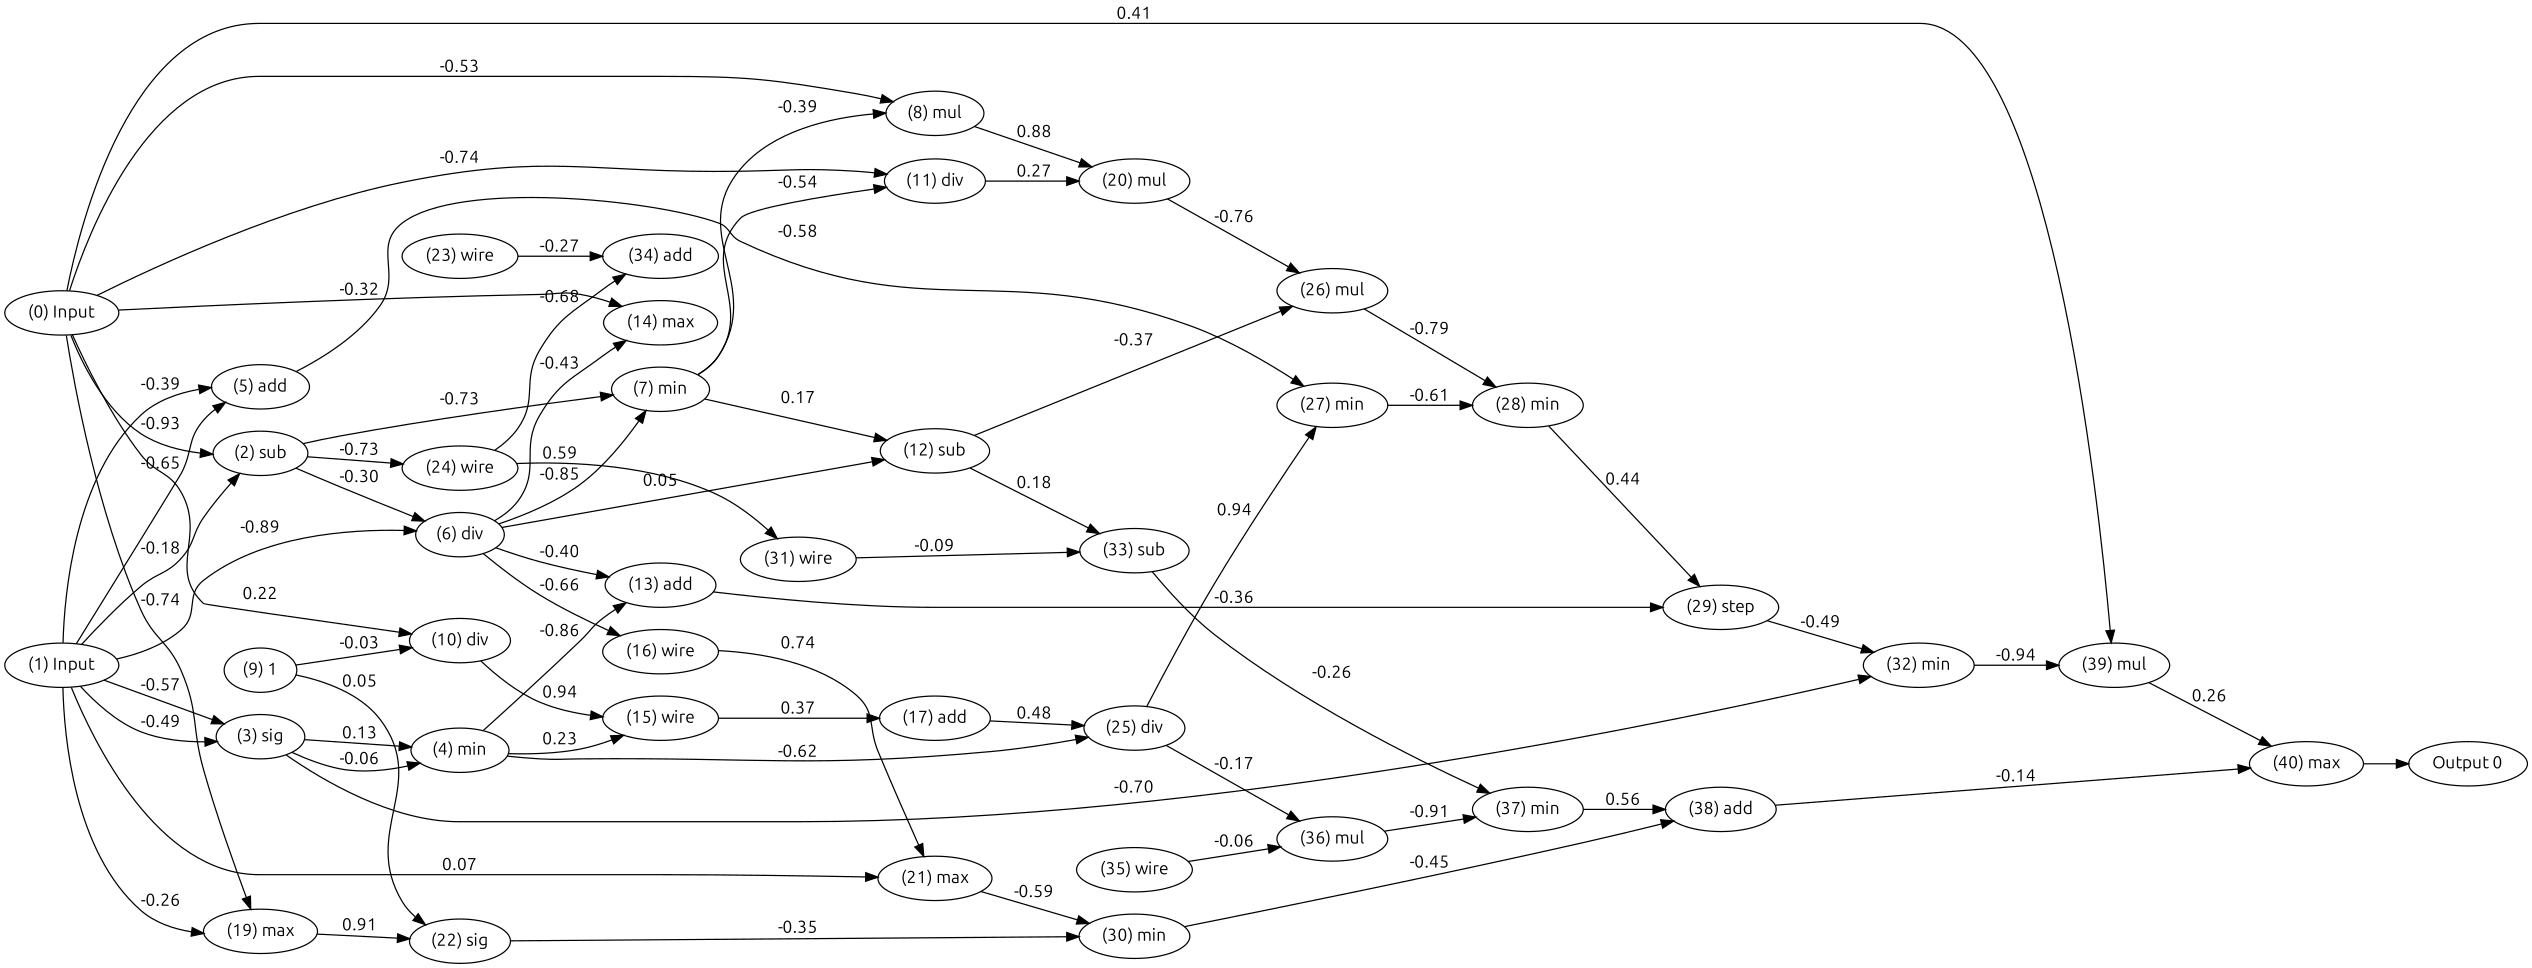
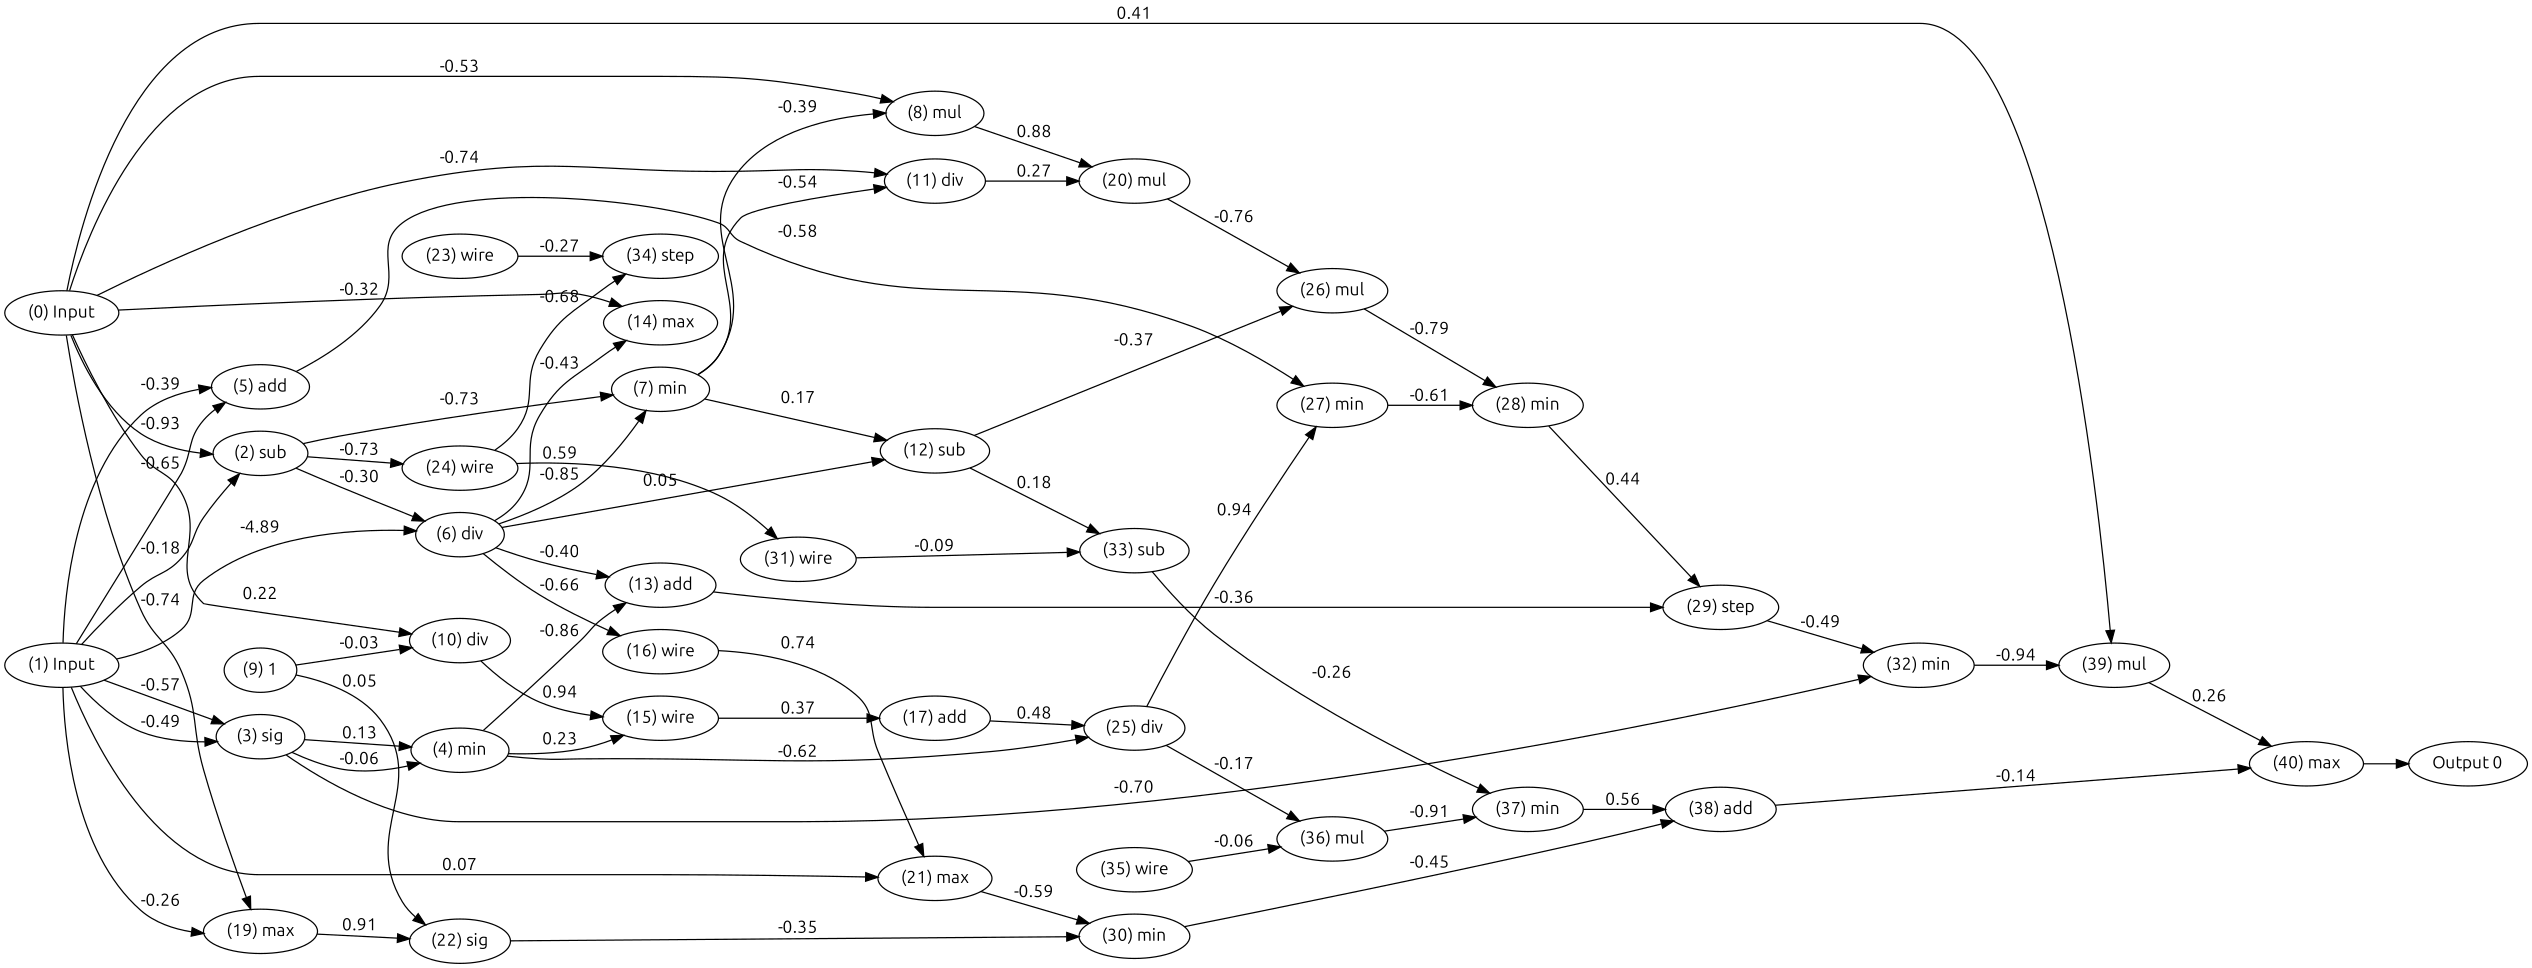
  digraph {
    fontname=Ubuntu
    rankdir=LR
    node [color=black fontcolor=black fontname=Ubuntu labelfontcolor=black]
    edge [bold=true color=black fontcolor=black fontname=Ubuntu labelfontcolor=black]
    n1 [label="(0) Input"]
    n2 [label="(1) Input"]
    n3 [label="Output 0"]
    n4 [label="(2) sub"]
    n5 [label="(8) mul"]
    n6 [label="(10) div"]
    n7 [label="(11) div"]
    n8 [label="(14) max"]
    n9 [label="(19) max"]
    n10 [label="(39) mul"]
    n11 [label="(3) sig"]
    n12 [label="(5) add"]
    n13 [label="(6) div"]
    n14 [label="(21) max"]
    n15 [label="(7) min"]
    n16 [label="(24) wire"]
    n17 [label="(20) mul"]
    n18 [label="(15) wire"]
    n19 [label="(22) sig"]
    n20 [label="(40) max"]
    n21 [label="(4) min"]
    n22 [label="(32) min"]
    n23 [label="(27) min"]
    n24 [label="(13) add"]
    n25 [label="(12) sub"]
    n26 [label="(16) wire"]
    n27 [label="(30) min"]
-   n28 [label="(34) add"]
+   n28 [label="(34) step"]
    n29 [label="(31) wire"]
    n30 [label="(25) div"]
    n31 [label="(29) step"]
    n32 [label="(17) add"]
    n33 [label="(36) mul"]
    n34 [label="(28) min"]
    n35 [label="(26) mul"]
    n36 [label="(33) sub"]
    n37 [label="(9) 1"]
    n38 [label="(37) min"]
    n39 [label="(23) wire"]
    n40 [label="(38) add"]
    n41 [label="(35) wire"]
    subgraph sub_1 {
      rank=source
      n1
      n2
    }
    subgraph sub_2 {
      rank=max
      n3
    }
    n1 -> n4 [label=-0.93]
    n1 -> n5 [label=-0.53]
    n1 -> n6 [label=0.22]
    n1 -> n7 [label=-0.74]
    n1 -> n8 [label=-0.32]
    n1 -> n9 [label=-0.74]
    n1 -> n10 [label=0.41]
    n2 -> n4 [label=-0.18]
    n2 -> n9 [label=-0.26]
    n2 -> n11 [label=-0.57]
    n2 -> n11 [label=-0.49]
    n2 -> n12 [label=-0.39]
    n2 -> n12 [label=-0.65]
-   n2 -> n13 [label=-0.89]
+   n2 -> n13 [label=-4.89]
    n2 -> n14 [label=0.07]
    n4 -> n13 [label=-0.30]
    n4 -> n15 [label=-0.73]
    n4 -> n16 [label=-0.73]
    n5 -> n17 [label=0.88]
    n6 -> n18 [label=0.94]
    n7 -> n17 [label=0.27]
    n9 -> n19 [label=0.91]
    n10 -> n20 [label=0.26]
    n11 -> n21 [label=0.13]
    n11 -> n21 [label=-0.06]
    n11 -> n22 [label=-0.70]
    n12 -> n23 [label=-0.58]
    n13 -> n8 [label=-0.43]
    n13 -> n15 [label=-0.85]
    n13 -> n24 [label=-0.40]
    n13 -> n25 [label=0.05]
    n13 -> n26 [label=-0.66]
    n14 -> n27 [label=-0.59]
    n15 -> n5 [label=-0.39]
    n15 -> n7 [label=-0.54]
    n15 -> n25 [label=0.17]
    n16 -> n28 [label=-0.68]
    n16 -> n29 [label=0.59]
    n17 -> n35 [label=-0.76]
    n18 -> n32 [label=0.37]
    n19 -> n27 [label=-0.35]
    n20 -> n3
    n21 -> n18 [label=0.23]
    n21 -> n24 [label=-0.86]
    n21 -> n30 [label=-0.62]
    n22 -> n10 [label=-0.94]
    n23 -> n34 [label=-0.61]
    n24 -> n31 [label=-0.36]
    n25 -> n35 [label=-0.37]
    n25 -> n36 [label=0.18]
    n26 -> n14 [label=0.74]
    n27 -> n40 [label=-0.45]
    n29 -> n36 [label=-0.09]
    n30 -> n23 [label=0.94]
    n30 -> n33 [label=-0.17]
    n31 -> n22 [label=-0.49]
    n32 -> n30 [label=0.48]
    n33 -> n38 [label=-0.91]
    n34 -> n31 [label=0.44]
    n35 -> n34 [label=-0.79]
    n36 -> n38 [label=-0.26]
    n37 -> n6 [label=-0.03]
    n37 -> n19 [label=0.05]
    n38 -> n40 [label=0.56]
    n39 -> n28 [label=-0.27]
    n40 -> n20 [label=-0.14]
    n41 -> n33 [label=-0.06]
  }
